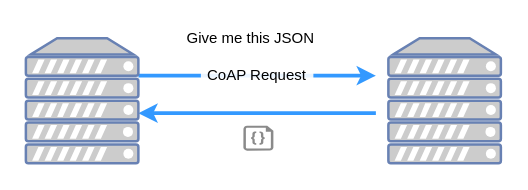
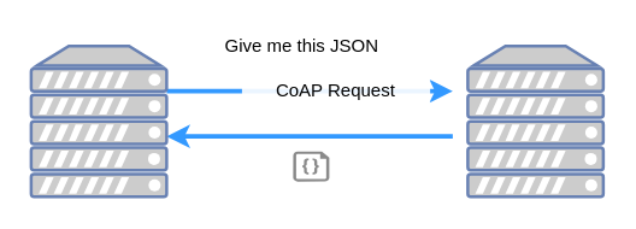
  <mxCell id="0" />
  <mxCell id="1" parent="0" />
  <mxCell id="2" value="" style="fontColor=#0066CC;verticalAlign=top;verticalLabelPosition=bottom;labelPosition=center;align=center;html=1;outlineConnect=0;fillColor=#CCCCCC;strokeColor=#6881B3;gradientColor=none;gradientDirection=north;strokeWidth=2;shape=mxgraph.networks.server;" vertex="1" parent="1"><mxGeometry x="310" y="30" width="90" height="100" as="geometry" /></mxCell>
  <mxCell id="3" value="" style="endArrow=classic;html=1;strokeWidth=3;strokeColor=#3399FF;" edge="1" parent="1"><mxGeometry width="50" height="50" relative="1" as="geometry"><mxPoint x="110" y="60" as="sourcePoint" /><mxPoint x="300" y="60" as="targetPoint" /></mxGeometry></mxCell>
  <mxCell id="4" value="" style="endArrow=classic;html=1;strokeWidth=3;strokeColor=#3399FF;" edge="1" parent="1"><mxGeometry width="50" height="50" relative="1" as="geometry"><mxPoint x="300" y="90" as="sourcePoint" /><mxPoint x="110" y="90" as="targetPoint" /></mxGeometry></mxCell>
  <mxCell id="5" value="Give me this JSON" style="text;html=1;strokeColor=none;fillColor=none;align=center;verticalAlign=middle;whiteSpace=wrap;rounded=0;" vertex="1" parent="1"><mxGeometry x="130" y="20" width="140" height="20" as="geometry" /></mxCell>
- <mxCell id="6" value="CoAP Request" style="text;html=1;align=center;verticalAlign=middle;whiteSpace=wrap;rounded=0;fillColor=#ffffff;opacity=90;" vertex="1" parent="1"><mxGeometry x="160" y="50" width="90" height="20" as="geometry" /></mxCell>
+ <mxCell id="6" value="CoAP Request" style="text;html=1;align=center;verticalAlign=middle;whiteSpace=wrap;rounded=0;fillColor=#ffffff;opacity=90;" vertex="1" parent="1"><mxGeometry x="160" y="50" width="125" height="20" as="geometry" /></mxCell>
  <mxCell id="7" value="" style="fontColor=#0066CC;verticalAlign=top;verticalLabelPosition=bottom;labelPosition=center;align=center;html=1;outlineConnect=0;fillColor=#CCCCCC;strokeColor=#6881B3;gradientColor=none;gradientDirection=north;strokeWidth=2;shape=mxgraph.networks.server;" vertex="1" parent="1"><mxGeometry x="20" y="30" width="90" height="100" as="geometry" /></mxCell>
  <mxCell id="8" value="" style="shadow=0;dashed=0;html=1;strokeColor=none;labelPosition=center;verticalLabelPosition=bottom;verticalAlign=top;align=center;shape=mxgraph.azure.code_file;fillColor=#7D7D7D;fontSize=5;opacity=90;" vertex="1" parent="1"><mxGeometry x="194" y="100" width="24" height="20" as="geometry" /></mxCell>
